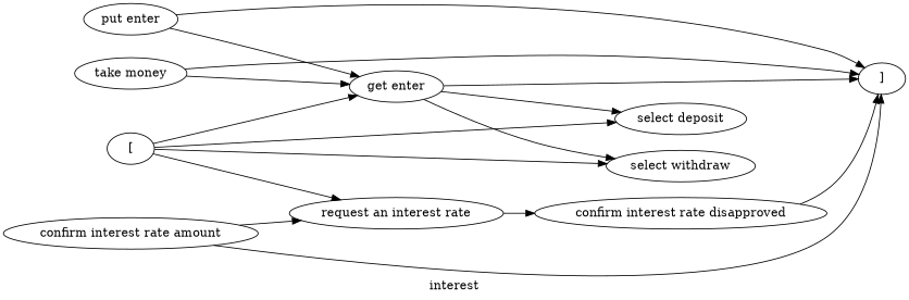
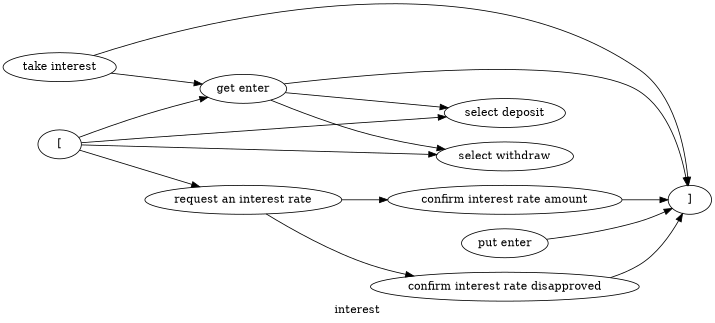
  digraph {
    label=interest
    rankdir=LR
    n1 [label="get enter"]
    n2 [label="]"]
    n3 [label="select deposit"]
    n4 [label="select withdraw"]
    n5 [label="["]
    n6 [label="request an interest rate"]
    n7 [label="confirm interest rate amount"]
    n8 [label="confirm interest rate disapproved"]
    n9 [label="put enter"]
-   n10 [label="take money"]
+   n10 [label="take interest"]
    n1 -> n2
    n1 -> n3
    n1 -> n4
    n5 -> n1
    n5 -> n3
    n5 -> n4
    n5 -> n6
-   n7 -> n6
+   n6 -> n7
    n6 -> n8
    n7 -> n2
    n8 -> n2
-   n9 -> n1
    n9 -> n2
    n10 -> n1
    n10 -> n2
  }
